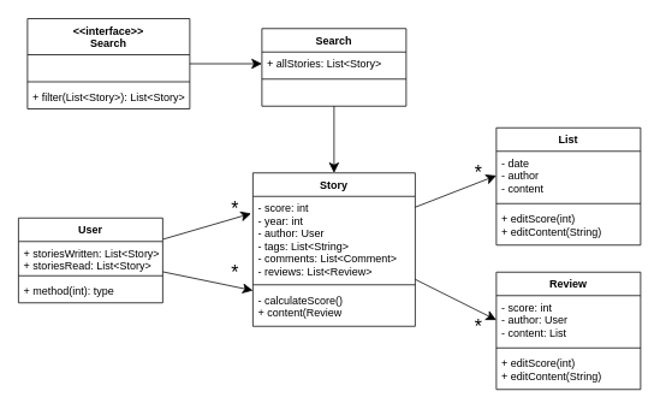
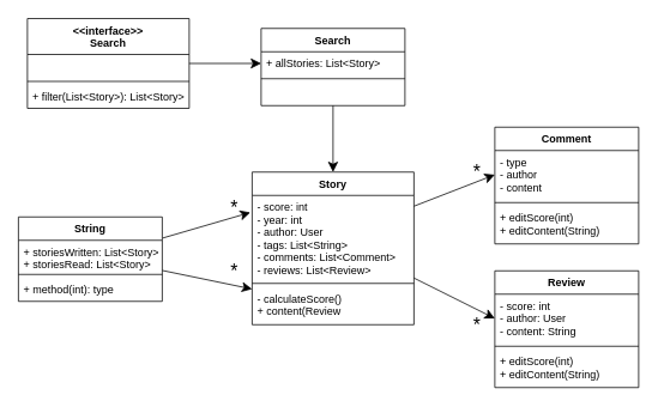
  <mxCell id="0" />
  <mxCell id="1" parent="0" />
  <mxCell id="2" style="rounded=0;orthogonalLoop=1;jettySize=auto;html=1;endSize=9;startSize=9;entryX=0;entryY=0.5;entryDx=0;entryDy=0;" edge="1" parent="1" source="11" target="15"><mxGeometry relative="1" as="geometry" /></mxCell>
  <mxCell id="3" value="&lt;font style=&quot;font-size: 21px&quot;&gt;*&lt;/font&gt;" style="text;html=1;align=center;verticalAlign=middle;resizable=0;points=[];autosize=1;" vertex="1" parent="1"><mxGeometry x="520" y="351" width="20" height="20" as="geometry" /></mxCell>
  <mxCell id="4" style="edgeStyle=none;rounded=0;orthogonalLoop=1;jettySize=auto;html=1;entryX=0;entryY=0.5;entryDx=0;entryDy=0;startSize=9;endSize=9;" edge="1" parent="1" source="11" target="19"><mxGeometry relative="1" as="geometry" /></mxCell>
  <mxCell id="5" value="&lt;font style=&quot;font-size: 21px&quot;&gt;*&lt;/font&gt;" style="text;html=1;align=center;verticalAlign=middle;resizable=0;points=[];autosize=1;" vertex="1" parent="1"><mxGeometry x="520" y="181" width="20" height="20" as="geometry" /></mxCell>
  <mxCell id="6" style="edgeStyle=none;rounded=0;orthogonalLoop=1;jettySize=auto;html=1;entryX=-0.011;entryY=0.202;entryDx=0;entryDy=0;entryPerimeter=0;startSize=9;endSize=9;" edge="1" parent="1" source="22" target="11"><mxGeometry relative="1" as="geometry" /></mxCell>
  <mxCell id="7" style="edgeStyle=none;rounded=0;orthogonalLoop=1;jettySize=auto;html=1;startSize=9;endSize=9;" edge="1" parent="1" source="23" target="13"><mxGeometry relative="1" as="geometry" /></mxCell>
  <mxCell id="8" value="&lt;font style=&quot;font-size: 21px&quot;&gt;*&lt;/font&gt;" style="text;html=1;align=center;verticalAlign=middle;resizable=0;points=[];autosize=1;" vertex="1" parent="1"><mxGeometry x="250" y="221" width="20" height="20" as="geometry" /></mxCell>
  <mxCell id="9" value="&lt;font style=&quot;font-size: 21px&quot;&gt;*&lt;/font&gt;" style="text;html=1;align=center;verticalAlign=middle;resizable=0;points=[];autosize=1;" vertex="1" parent="1"><mxGeometry x="250" y="291" width="20" height="20" as="geometry" /></mxCell>
  <mxCell id="10" value="Story" style="swimlane;fontStyle=1;align=center;verticalAlign=top;childLayout=stackLayout;horizontal=1;startSize=26;horizontalStack=0;resizeParent=1;resizeParentMax=0;resizeLast=0;collapsible=1;marginBottom=0;" vertex="1" parent="1"><mxGeometry x="280" y="191" width="180" height="170" as="geometry" /></mxCell>
  <mxCell id="11" value="- score: int&#10;- year: int&#10;- author: User&#10;- tags: List&lt;String&gt;&#10;- comments: List&lt;Comment&gt;&#10;- reviews: List&lt;Review&gt;" style="text;strokeColor=none;fillColor=none;align=left;verticalAlign=top;spacingLeft=4;spacingRight=4;overflow=hidden;rotatable=0;points=[[0,0.5],[1,0.5]];portConstraint=eastwest;" vertex="1" parent="10"><mxGeometry y="26" width="180" height="94" as="geometry" /></mxCell>
  <mxCell id="12" value="" style="line;strokeWidth=1;fillColor=none;align=left;verticalAlign=middle;spacingTop=-1;spacingLeft=3;spacingRight=3;rotatable=0;labelPosition=right;points=[];portConstraint=eastwest;" vertex="1" parent="10"><mxGeometry y="120" width="180" height="8" as="geometry" /></mxCell>
  <mxCell id="13" value="- calculateScore()&#10;+ content(Review" style="text;strokeColor=none;fillColor=none;align=left;verticalAlign=top;spacingLeft=4;spacingRight=4;overflow=hidden;rotatable=0;points=[[0,0.5],[1,0.5]];portConstraint=eastwest;" vertex="1" parent="10"><mxGeometry y="128" width="180" height="42" as="geometry" /></mxCell>
  <mxCell id="14" value="Review" style="swimlane;fontStyle=1;align=center;verticalAlign=top;childLayout=stackLayout;horizontal=1;startSize=26;horizontalStack=0;resizeParent=1;resizeParentMax=0;resizeLast=0;collapsible=1;marginBottom=0;" vertex="1" parent="1"><mxGeometry x="550" y="301" width="160" height="130" as="geometry" /></mxCell>
- <mxCell id="15" value="- score: int&#10;- author: User&#10;- content: List" style="text;strokeColor=none;fillColor=none;align=left;verticalAlign=top;spacingLeft=4;spacingRight=4;overflow=hidden;rotatable=0;points=[[0,0.5],[1,0.5]];portConstraint=eastwest;" vertex="1" parent="14"><mxGeometry y="26" width="160" height="54" as="geometry" /></mxCell>
+ <mxCell id="15" value="- score: int&#10;- author: User&#10;- content: String" style="text;strokeColor=none;fillColor=none;align=left;verticalAlign=top;spacingLeft=4;spacingRight=4;overflow=hidden;rotatable=0;points=[[0,0.5],[1,0.5]];portConstraint=eastwest;" vertex="1" parent="14"><mxGeometry y="26" width="160" height="54" as="geometry" /></mxCell>
  <mxCell id="16" value="" style="line;strokeWidth=1;fillColor=none;align=left;verticalAlign=middle;spacingTop=-1;spacingLeft=3;spacingRight=3;rotatable=0;labelPosition=right;points=[];portConstraint=eastwest;" vertex="1" parent="14"><mxGeometry y="80" width="160" height="8" as="geometry" /></mxCell>
  <mxCell id="17" value="+ editScore(int)&#10;+ editContent(String)" style="text;strokeColor=none;fillColor=none;align=left;verticalAlign=top;spacingLeft=4;spacingRight=4;overflow=hidden;rotatable=0;points=[[0,0.5],[1,0.5]];portConstraint=eastwest;" vertex="1" parent="14"><mxGeometry y="88" width="160" height="42" as="geometry" /></mxCell>
- <mxCell id="18" value="List" style="swimlane;fontStyle=1;align=center;verticalAlign=top;childLayout=stackLayout;horizontal=1;startSize=26;horizontalStack=0;resizeParent=1;resizeParentMax=0;resizeLast=0;collapsible=1;marginBottom=0;" vertex="1" parent="1"><mxGeometry x="550" y="141" width="160" height="130" as="geometry" /></mxCell>
- <mxCell id="19" value="- date&#10;- author&#10;- content" style="text;strokeColor=none;fillColor=none;align=left;verticalAlign=top;spacingLeft=4;spacingRight=4;overflow=hidden;rotatable=0;points=[[0,0.5],[1,0.5]];portConstraint=eastwest;" vertex="1" parent="18"><mxGeometry y="26" width="160" height="54" as="geometry" /></mxCell>
+ <mxCell id="18" value="Comment" style="swimlane;fontStyle=1;align=center;verticalAlign=top;childLayout=stackLayout;horizontal=1;startSize=26;horizontalStack=0;resizeParent=1;resizeParentMax=0;resizeLast=0;collapsible=1;marginBottom=0;" vertex="1" parent="1"><mxGeometry x="550" y="141" width="160" height="130" as="geometry" /></mxCell>
+ <mxCell id="19" value="- type&#10;- author&#10;- content" style="text;strokeColor=none;fillColor=none;align=left;verticalAlign=top;spacingLeft=4;spacingRight=4;overflow=hidden;rotatable=0;points=[[0,0.5],[1,0.5]];portConstraint=eastwest;" vertex="1" parent="18"><mxGeometry y="26" width="160" height="54" as="geometry" /></mxCell>
  <mxCell id="20" value="" style="line;strokeWidth=1;fillColor=none;align=left;verticalAlign=middle;spacingTop=-1;spacingLeft=3;spacingRight=3;rotatable=0;labelPosition=right;points=[];portConstraint=eastwest;" vertex="1" parent="18"><mxGeometry y="80" width="160" height="8" as="geometry" /></mxCell>
  <mxCell id="21" value="+ editScore(int)&#10;+ editContent(String)" style="text;strokeColor=none;fillColor=none;align=left;verticalAlign=top;spacingLeft=4;spacingRight=4;overflow=hidden;rotatable=0;points=[[0,0.5],[1,0.5]];portConstraint=eastwest;" vertex="1" parent="18"><mxGeometry y="88" width="160" height="42" as="geometry" /></mxCell>
- <mxCell id="22" value="User" style="swimlane;fontStyle=1;align=center;verticalAlign=top;childLayout=stackLayout;horizontal=1;startSize=26;horizontalStack=0;resizeParent=1;resizeParentMax=0;resizeLast=0;collapsible=1;marginBottom=0;" vertex="1" parent="1"><mxGeometry x="20" y="241" width="160" height="94" as="geometry" /></mxCell>
+ <mxCell id="22" value="String" style="swimlane;fontStyle=1;align=center;verticalAlign=top;childLayout=stackLayout;horizontal=1;startSize=26;horizontalStack=0;resizeParent=1;resizeParentMax=0;resizeLast=0;collapsible=1;marginBottom=0;" vertex="1" parent="1"><mxGeometry x="20" y="241" width="160" height="94" as="geometry" /></mxCell>
  <mxCell id="23" value="+ storiesWritten: List&lt;Story&gt;&#10;+ storiesRead: List&lt;Story&gt;" style="text;strokeColor=none;fillColor=none;align=left;verticalAlign=top;spacingLeft=4;spacingRight=4;overflow=hidden;rotatable=0;points=[[0,0.5],[1,0.5]];portConstraint=eastwest;" vertex="1" parent="22"><mxGeometry y="26" width="160" height="34" as="geometry" /></mxCell>
  <mxCell id="24" value="" style="line;strokeWidth=1;fillColor=none;align=left;verticalAlign=middle;spacingTop=-1;spacingLeft=3;spacingRight=3;rotatable=0;labelPosition=right;points=[];portConstraint=eastwest;" vertex="1" parent="22"><mxGeometry y="60" width="160" height="8" as="geometry" /></mxCell>
  <mxCell id="25" value="+ method(int): type" style="text;strokeColor=none;fillColor=none;align=left;verticalAlign=top;spacingLeft=4;spacingRight=4;overflow=hidden;rotatable=0;points=[[0,0.5],[1,0.5]];portConstraint=eastwest;" vertex="1" parent="22"><mxGeometry y="68" width="160" height="26" as="geometry" /></mxCell>
  <mxCell id="26" value="Search" style="swimlane;fontStyle=1;align=center;verticalAlign=top;childLayout=stackLayout;horizontal=1;startSize=26;horizontalStack=0;resizeParent=1;resizeParentMax=0;resizeLast=0;collapsible=1;marginBottom=0;" vertex="1" parent="1"><mxGeometry x="290" y="31" width="160" height="86" as="geometry" /></mxCell>
  <mxCell id="27" value="+ allStories: List&lt;Story&gt;" style="text;strokeColor=none;fillColor=none;align=left;verticalAlign=top;spacingLeft=4;spacingRight=4;overflow=hidden;rotatable=0;points=[[0,0.5],[1,0.5]];portConstraint=eastwest;" vertex="1" parent="26"><mxGeometry y="26" width="160" height="26" as="geometry" /></mxCell>
  <mxCell id="28" value="" style="line;strokeWidth=1;fillColor=none;align=left;verticalAlign=middle;spacingTop=-1;spacingLeft=3;spacingRight=3;rotatable=0;labelPosition=right;points=[];portConstraint=eastwest;" vertex="1" parent="26"><mxGeometry y="52" width="160" height="8" as="geometry" /></mxCell>
  <mxCell id="29" value=" " style="text;strokeColor=none;fillColor=none;align=left;verticalAlign=top;spacingLeft=4;spacingRight=4;overflow=hidden;rotatable=0;points=[[0,0.5],[1,0.5]];portConstraint=eastwest;" vertex="1" parent="26"><mxGeometry y="60" width="160" height="26" as="geometry" /></mxCell>
  <mxCell id="30" style="edgeStyle=none;rounded=0;orthogonalLoop=1;jettySize=auto;html=1;entryX=0.5;entryY=0;entryDx=0;entryDy=0;startSize=9;endSize=9;" edge="1" parent="1" source="29" target="10"><mxGeometry relative="1" as="geometry" /></mxCell>
  <mxCell id="31" style="edgeStyle=none;rounded=0;orthogonalLoop=1;jettySize=auto;html=1;entryX=0;entryY=0.5;entryDx=0;entryDy=0;startSize=9;endSize=9;" edge="1" parent="1" source="32" target="27"><mxGeometry relative="1" as="geometry" /></mxCell>
  <mxCell id="32" value="&lt;&lt;interface&gt;&gt;&#10;Search" style="swimlane;fontStyle=1;align=center;verticalAlign=top;childLayout=stackLayout;horizontal=1;startSize=40;horizontalStack=0;resizeParent=1;resizeParentMax=0;resizeLast=0;collapsible=1;marginBottom=0;" vertex="1" parent="1"><mxGeometry x="30" y="20" width="180" height="100" as="geometry" /></mxCell>
  <mxCell id="33" value=" " style="text;strokeColor=none;fillColor=none;align=left;verticalAlign=top;spacingLeft=4;spacingRight=4;overflow=hidden;rotatable=0;points=[[0,0.5],[1,0.5]];portConstraint=eastwest;" vertex="1" parent="32"><mxGeometry y="40" width="180" height="26" as="geometry" /></mxCell>
  <mxCell id="34" value="" style="line;strokeWidth=1;fillColor=none;align=left;verticalAlign=middle;spacingTop=-1;spacingLeft=3;spacingRight=3;rotatable=0;labelPosition=right;points=[];portConstraint=eastwest;" vertex="1" parent="32"><mxGeometry y="66" width="180" height="8" as="geometry" /></mxCell>
  <mxCell id="35" value="+ filter(List&lt;Story&gt;): List&lt;Story&gt;" style="text;strokeColor=none;fillColor=none;align=left;verticalAlign=top;spacingLeft=4;spacingRight=4;overflow=hidden;rotatable=0;points=[[0,0.5],[1,0.5]];portConstraint=eastwest;" vertex="1" parent="32"><mxGeometry y="74" width="180" height="26" as="geometry" /></mxCell>
